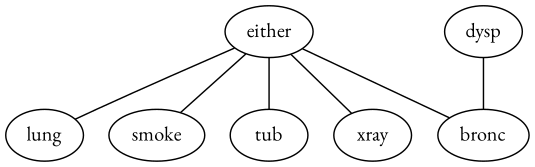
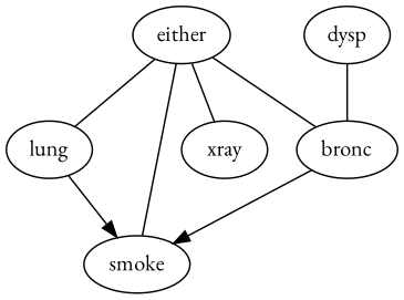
  digraph {
    fontname="EB Garamond"
    node [fontname="EB Garamond"]
    edge [fontname="EB Garamond" dir=none]
    lung
    smoke
    bronc
    either
-   tub
    xray
    dysp
+   lung -> smoke [dir=""]
+   bronc -> smoke [dir=""]
    either -> lung
    either -> smoke
    either -> bronc
-   either -> tub
    either -> xray
    dysp -> bronc
  }
